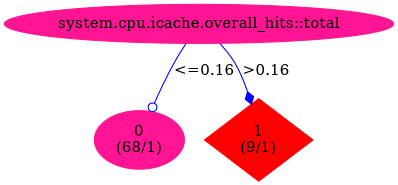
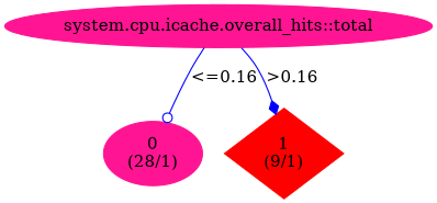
  digraph {
    node [shape=ellipse style=filled weight=2 color=deeppink]
    edge [color=blue]
    n1 [label="system.cpu.icache.overall_hits::total\n" weight=1]
-   n2 [label="0\n(68/1)\n"]
+   n2 [label="0\n(28/1)\n"]
    n3 [label="1\n(9/1)\n" shape=diamond color=red]
    subgraph sub_1 {
      rank=same
      n1
    }
    subgraph sub_2 {
      rank=same
      n2
      n3
    }
    n1 -> n2 [label="<=0.16" arrowhead=odot]
    n1 -> n3 [label=">0.16" arrowhead=diamond]
  }
